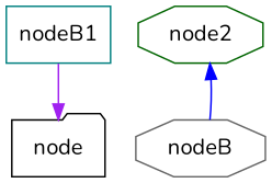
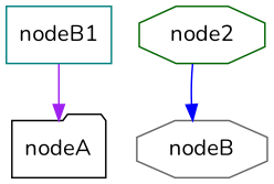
  digraph {
    fontname=Nunito
    node [fontname=Nunito shape=octagon]
    edge [arrowhead=normal fontname=Nunito]
    n1 [color=teal label=nodeB1 shape=box]
    node2 [color=darkgreen]
-   nodeA [color=black shape=folder label="node"]
+   nodeA [color=black shape=folder]
    nodeB [color=gray40]
    subgraph sub_1 {
      rank=same
      n1
      node2
    }
    subgraph sub_2 {
      rank=same
      nodeA
      nodeB
    }
    n1 -> nodeA [color=purple]
-   nodeB -> node2 [color=blue]
+   node2 -> nodeB [color=blue]
  }
